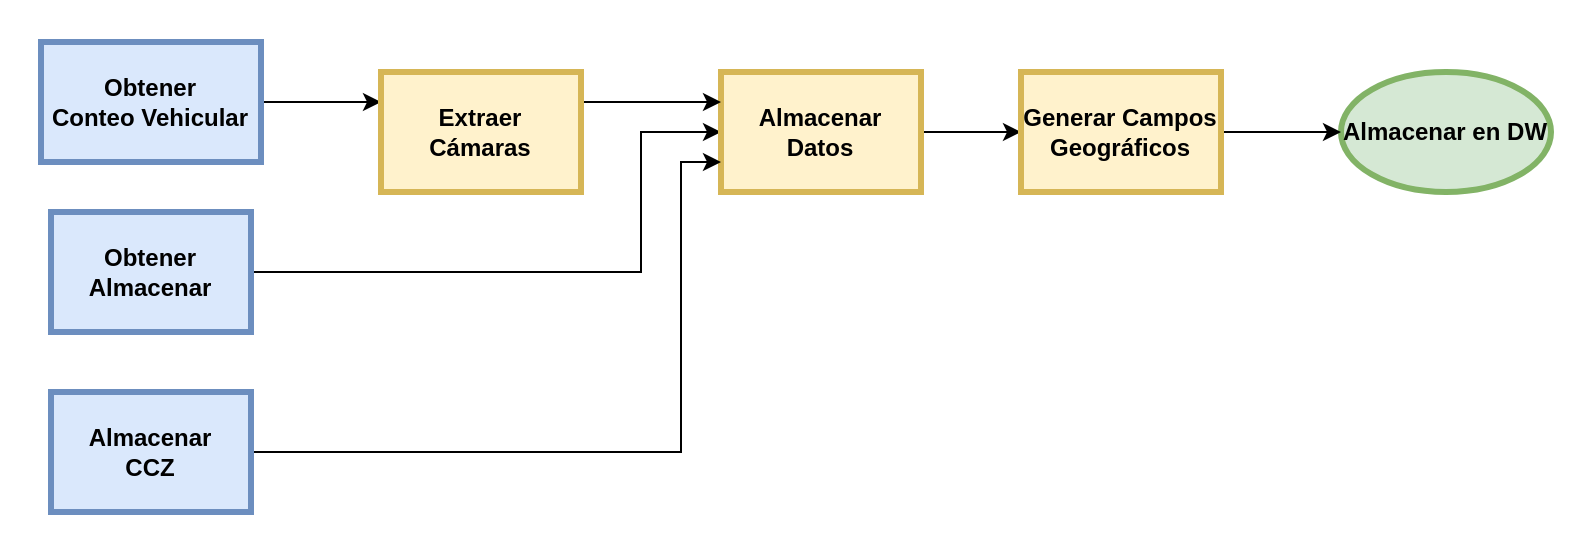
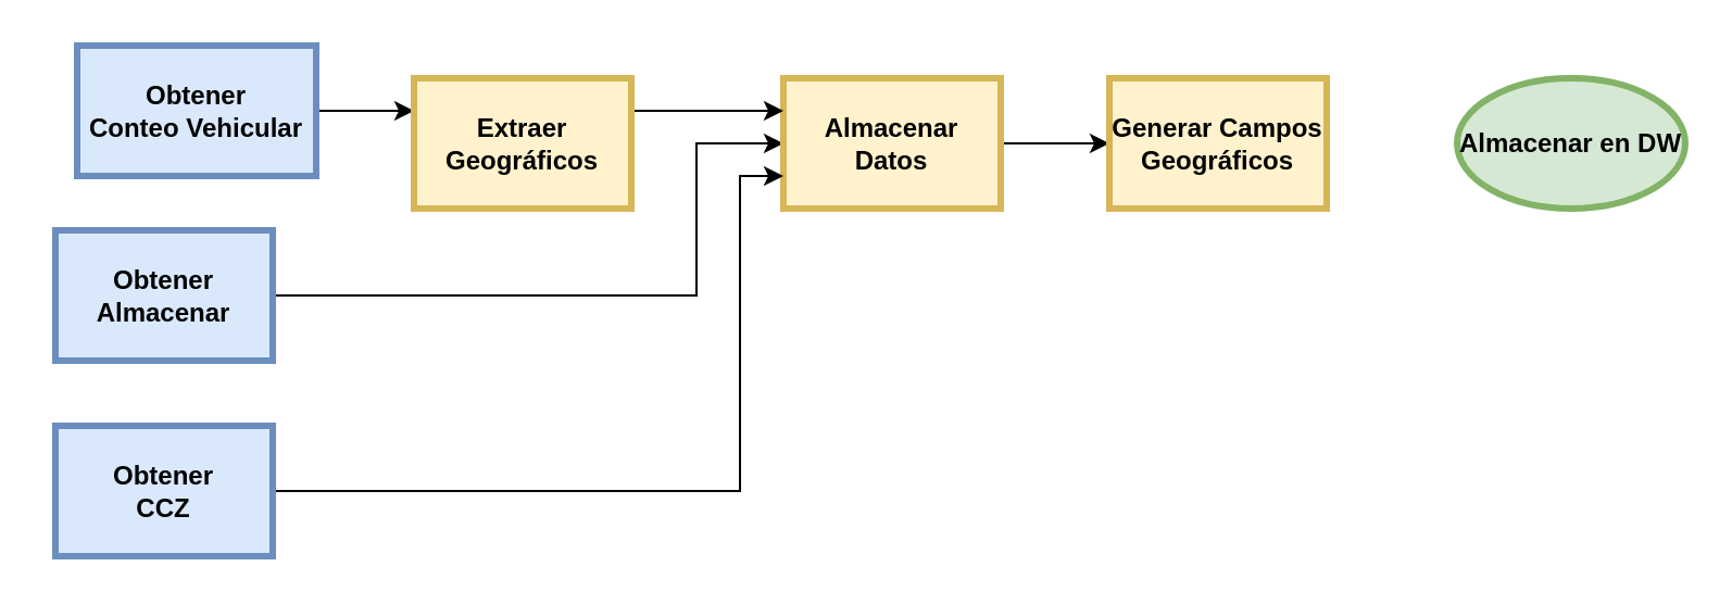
  <mxCell id="0" />
  <mxCell id="1" parent="0" />
  <mxCell id="2" style="edgeStyle=orthogonalEdgeStyle;rounded=0;orthogonalLoop=1;jettySize=auto;html=1;exitX=1;exitY=0.5;exitDx=0;exitDy=0;entryX=0;entryY=0.25;entryDx=0;entryDy=0;" edge="1" parent="1" source="3" target="14"><mxGeometry relative="1" as="geometry" /></mxCell>
- <mxCell id="3" value="Obtener&#10;Conteo Vehicular" style="whiteSpace=wrap;align=center;verticalAlign=middle;fontStyle=1;strokeWidth=3;fillColor=#dae8fc;strokeColor=#6c8ebf;" vertex="1" parent="1"><mxGeometry x="20" y="20.5" width="110" height="60" as="geometry" /></mxCell>
+ <mxCell id="3" value="Obtener&#10;Conteo Vehicular" style="whiteSpace=wrap;align=center;verticalAlign=middle;fontStyle=1;strokeWidth=3;fillColor=#dae8fc;strokeColor=#6c8ebf;" vertex="1" parent="1"><mxGeometry x="35" y="20.5" width="110" height="60" as="geometry" /></mxCell>
  <mxCell id="4" value="Almacenar en DW" style="ellipse;whiteSpace=wrap;align=center;verticalAlign=middle;fontStyle=1;strokeWidth=3;fillColor=#d5e8d4;strokeColor=#82b366;" vertex="1" parent="1"><mxGeometry x="670" y="35.5" width="105" height="60" as="geometry" /></mxCell>
  <mxCell id="5" style="edgeStyle=orthogonalEdgeStyle;rounded=0;orthogonalLoop=1;jettySize=auto;html=1;exitX=1;exitY=0.5;exitDx=0;exitDy=0;entryX=0;entryY=0.5;entryDx=0;entryDy=0;" edge="1" parent="1" source="6" target="8"><mxGeometry relative="1" as="geometry"><Array as="points"><mxPoint x="320" y="135.5" /><mxPoint x="320" y="65.5" /></Array></mxGeometry></mxCell>
  <mxCell id="6" value="Obtener&#10;Almacenar" style="whiteSpace=wrap;align=center;verticalAlign=middle;fontStyle=1;strokeWidth=3;fillColor=#dae8fc;strokeColor=#6c8ebf;" vertex="1" parent="1"><mxGeometry x="25" y="105.5" width="100" height="60" as="geometry" /></mxCell>
  <mxCell id="7" style="edgeStyle=orthogonalEdgeStyle;rounded=0;orthogonalLoop=1;jettySize=auto;html=1;exitX=1;exitY=0.5;exitDx=0;exitDy=0;entryX=0;entryY=0.5;entryDx=0;entryDy=0;" edge="1" parent="1" source="8" target="12"><mxGeometry relative="1" as="geometry" /></mxCell>
  <mxCell id="8" value="Almacenar&#10;Datos" style="whiteSpace=wrap;align=center;verticalAlign=middle;fontStyle=1;strokeWidth=3;fillColor=#fff2cc;strokeColor=#d6b656;" vertex="1" parent="1"><mxGeometry x="360" y="35.5" width="100" height="60" as="geometry" /></mxCell>
  <mxCell id="9" style="edgeStyle=orthogonalEdgeStyle;rounded=0;orthogonalLoop=1;jettySize=auto;html=1;exitX=1;exitY=0.5;exitDx=0;exitDy=0;entryX=0;entryY=0.75;entryDx=0;entryDy=0;" edge="1" parent="1" source="10" target="8"><mxGeometry relative="1" as="geometry"><mxPoint x="185" y="160.5" as="targetPoint" /><Array as="points"><mxPoint x="340" y="225.5" /><mxPoint x="340" y="80.5" /></Array></mxGeometry></mxCell>
- <mxCell id="10" value="Almacenar&#10;CCZ" style="whiteSpace=wrap;align=center;verticalAlign=middle;fontStyle=1;strokeWidth=3;fillColor=#dae8fc;strokeColor=#6c8ebf;" vertex="1" parent="1"><mxGeometry x="25" y="195.5" width="100" height="60" as="geometry" /></mxCell>
- <mxCell id="11" style="edgeStyle=orthogonalEdgeStyle;rounded=0;orthogonalLoop=1;jettySize=auto;html=1;exitX=1;exitY=0.5;exitDx=0;exitDy=0;entryX=0;entryY=0.5;entryDx=0;entryDy=0;" edge="1" parent="1" source="12" target="4"><mxGeometry relative="1" as="geometry" /></mxCell>
+ <mxCell id="10" value="Obtener&#10;CCZ" style="whiteSpace=wrap;align=center;verticalAlign=middle;fontStyle=1;strokeWidth=3;fillColor=#dae8fc;strokeColor=#6c8ebf;" vertex="1" parent="1"><mxGeometry x="25" y="195.5" width="100" height="60" as="geometry" /></mxCell>
  <mxCell id="12" value="Generar Campos Geográficos" style="whiteSpace=wrap;align=center;verticalAlign=middle;fontStyle=1;strokeWidth=3;fillColor=#fff2cc;strokeColor=#d6b656;" vertex="1" parent="1"><mxGeometry x="510" y="35.5" width="100" height="60" as="geometry" /></mxCell>
  <mxCell id="13" style="edgeStyle=orthogonalEdgeStyle;rounded=0;orthogonalLoop=1;jettySize=auto;html=1;exitX=1;exitY=0.25;exitDx=0;exitDy=0;entryX=0;entryY=0.25;entryDx=0;entryDy=0;" edge="1" parent="1" source="14" target="8"><mxGeometry relative="1" as="geometry" /></mxCell>
- <mxCell id="14" value="Extraer&#10;Cámaras" style="whiteSpace=wrap;align=center;verticalAlign=middle;fontStyle=1;strokeWidth=3;fillColor=#fff2cc;strokeColor=#d6b656;" vertex="1" parent="1"><mxGeometry x="190" y="35.5" width="100" height="60" as="geometry" /></mxCell>
+ <mxCell id="14" value="Extraer&#10;Geográficos" style="whiteSpace=wrap;align=center;verticalAlign=middle;fontStyle=1;strokeWidth=3;fillColor=#fff2cc;strokeColor=#d6b656;" vertex="1" parent="1"><mxGeometry x="190" y="35.5" width="100" height="60" as="geometry" /></mxCell>
